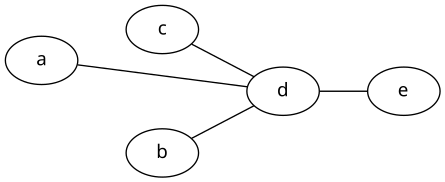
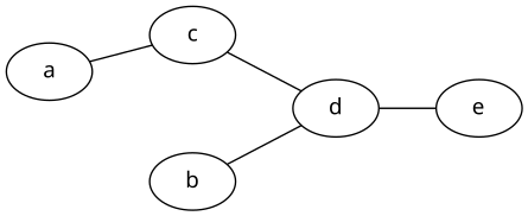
  graph {
    fontname="Noto Sans"
    rankdir=LR
    node [fontname="Noto Sans"]
    edge [fontname="Noto Sans"]
    a
    c
    b
    d
    e
-   a -- d
+   a -- c
    c -- d
    b -- d
    d -- e
  }
